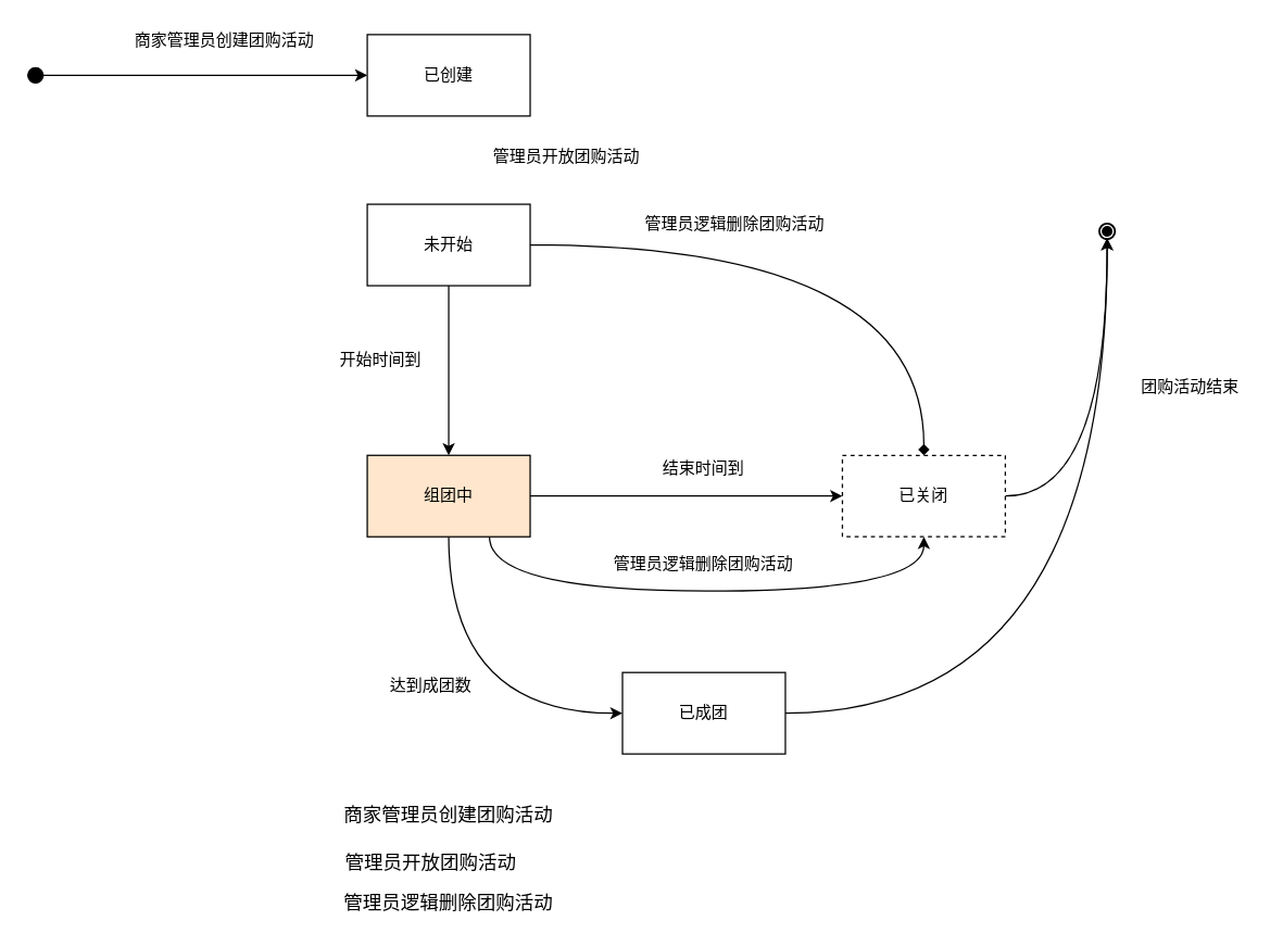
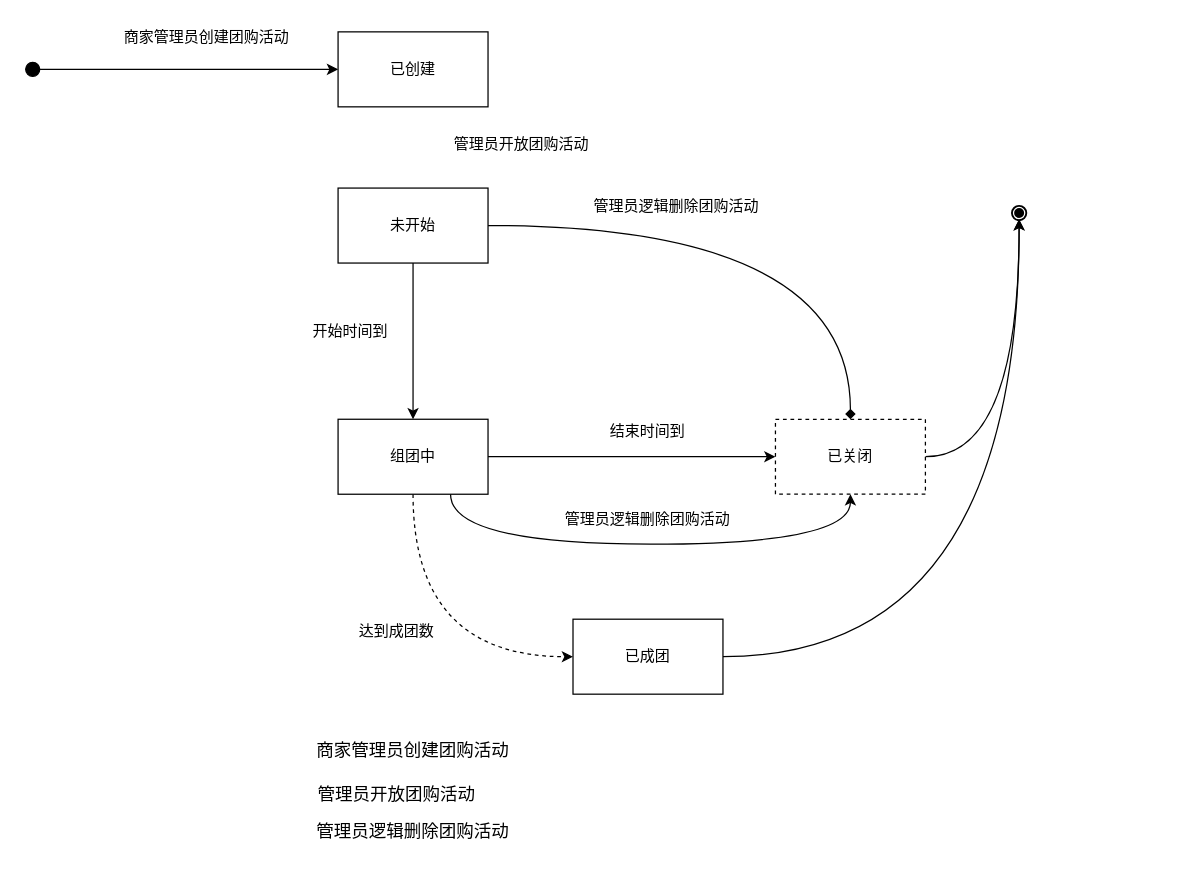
  <mxCell id="0" />
  <mxCell id="1" parent="0" />
  <mxCell id="2" value="" style="shape=mxgraph.bpmn.shape;html=1;verticalLabelPosition=bottom;labelBackgroundColor=#ffffff;verticalAlign=top;align=center;perimeter=ellipsePerimeter;outlineConnect=0;outline=end;symbol=terminate;shadow=0;" parent="1" vertex="1"><mxGeometry x="810" y="165" width="10" height="10" as="geometry" /></mxCell>
  <mxCell id="3" style="edgeStyle=orthogonalEdgeStyle;rounded=0;orthogonalLoop=1;jettySize=auto;html=1;" parent="1" source="4" target="20" edge="1"><mxGeometry relative="1" as="geometry" /></mxCell>
  <mxCell id="4" value="" style="ellipse;whiteSpace=wrap;html=1;aspect=fixed;shadow=0;fillColor=#000000;" parent="1" vertex="1"><mxGeometry x="20" y="49.38" width="11.25" height="11.25" as="geometry" /></mxCell>
  <mxCell id="5" style="edgeStyle=orthogonalEdgeStyle;rounded=0;orthogonalLoop=1;jettySize=auto;html=1;" parent="1" source="7" target="14" edge="1"><mxGeometry relative="1" as="geometry" /></mxCell>
  <mxCell id="6" style="edgeStyle=orthogonalEdgeStyle;rounded=0;orthogonalLoop=1;jettySize=auto;html=1;curved=1;endArrow=diamond;" parent="1" source="7" target="9" edge="1"><mxGeometry relative="1" as="geometry" /></mxCell>
  <mxCell id="7" value="未开始" style="rounded=0;whiteSpace=wrap;html=1;shadow=0;fillColor=#FFFFFF;" parent="1" vertex="1"><mxGeometry x="270" y="150" width="120" height="60" as="geometry" /></mxCell>
  <mxCell id="8" style="edgeStyle=orthogonalEdgeStyle;rounded=0;orthogonalLoop=1;jettySize=auto;html=1;curved=1;" parent="1" source="9" target="2" edge="1"><mxGeometry relative="1" as="geometry" /></mxCell>
  <mxCell id="9" value="已关闭" style="rounded=0;whiteSpace=wrap;html=1;shadow=0;fillColor=#FFFFFF;dashed=1;" parent="1" vertex="1"><mxGeometry x="620" y="335" width="120" height="60" as="geometry" /></mxCell>
  <mxCell id="10" value="商家管理员创建团购活动" style="text;html=1;strokeColor=none;fillColor=none;align=center;verticalAlign=middle;whiteSpace=wrap;rounded=0;shadow=0;" parent="1" vertex="1"><mxGeometry x="90" y="20" width="150" height="20" as="geometry" /></mxCell>
  <mxCell id="11" style="edgeStyle=orthogonalEdgeStyle;rounded=0;orthogonalLoop=1;jettySize=auto;html=1;curved=1;exitX=0.75;exitY=1;exitDx=0;exitDy=0;" parent="1" source="14" target="9" edge="1"><mxGeometry relative="1" as="geometry"><Array as="points"><mxPoint x="360" y="435" /><mxPoint x="680" y="435" /></Array></mxGeometry></mxCell>
  <mxCell id="12" style="edgeStyle=orthogonalEdgeStyle;curved=1;rounded=0;orthogonalLoop=1;jettySize=auto;html=1;" parent="1" source="14" target="9" edge="1"><mxGeometry relative="1" as="geometry" /></mxCell>
- <mxCell id="13" style="edgeStyle=orthogonalEdgeStyle;curved=1;rounded=0;orthogonalLoop=1;jettySize=auto;html=1;" parent="1" source="14" target="26" edge="1"><mxGeometry relative="1" as="geometry"><Array as="points"><mxPoint x="330" y="525" /></Array></mxGeometry></mxCell>
- <mxCell id="14" value="组团中" style="rounded=0;whiteSpace=wrap;html=1;shadow=0;fillColor=#ffe6cc;" parent="1" vertex="1"><mxGeometry x="270" y="335" width="120" height="60" as="geometry" /></mxCell>
+ <mxCell id="13" style="edgeStyle=orthogonalEdgeStyle;curved=1;rounded=0;orthogonalLoop=1;jettySize=auto;html=1;dashed=1;" parent="1" source="14" target="26" edge="1"><mxGeometry relative="1" as="geometry"><Array as="points"><mxPoint x="330" y="525" /></Array></mxGeometry></mxCell>
+ <mxCell id="14" value="组团中" style="rounded=0;whiteSpace=wrap;html=1;shadow=0;fillColor=#FFFFFF;" parent="1" vertex="1"><mxGeometry x="270" y="335" width="120" height="60" as="geometry" /></mxCell>
  <mxCell id="15" value="开始时间到" style="text;html=1;strokeColor=none;fillColor=none;align=center;verticalAlign=middle;whiteSpace=wrap;rounded=0;shadow=0;" parent="1" vertex="1"><mxGeometry x="240" y="255" width="80" height="20" as="geometry" /></mxCell>
  <mxCell id="16" value="结束时间到" style="text;html=1;strokeColor=none;fillColor=none;align=center;verticalAlign=middle;whiteSpace=wrap;rounded=0;shadow=0;" parent="1" vertex="1"><mxGeometry x="483" y="335" width="70" height="20" as="geometry" /></mxCell>
  <mxCell id="17" value="管理员逻辑删除团购活动" style="text;html=1;strokeColor=none;fillColor=none;align=center;verticalAlign=middle;whiteSpace=wrap;rounded=0;shadow=0;" parent="1" vertex="1"><mxGeometry x="468" y="155" width="146" height="20" as="geometry" /></mxCell>
- <mxCell id="18" value="团购活动结束" style="text;html=1;strokeColor=none;fillColor=none;align=center;verticalAlign=middle;whiteSpace=wrap;rounded=0;shadow=0;" parent="1" vertex="1"><mxGeometry x="830" y="275" width="93" height="20" as="geometry" /></mxCell>
  <mxCell id="19" value="管理员逻辑删除团购活动" style="text;html=1;strokeColor=none;fillColor=none;align=center;verticalAlign=middle;whiteSpace=wrap;rounded=0;shadow=0;" parent="1" vertex="1"><mxGeometry x="445" y="405" width="146" height="20" as="geometry" /></mxCell>
  <mxCell id="20" value="已创建" style="rounded=0;whiteSpace=wrap;html=1;" parent="1" vertex="1"><mxGeometry x="270" y="25" width="120" height="60" as="geometry" /></mxCell>
  <mxCell id="21" value="管理员开放团购活动" style="text;html=1;strokeColor=none;fillColor=none;align=center;verticalAlign=middle;whiteSpace=wrap;rounded=0;" parent="1" vertex="1"><mxGeometry x="344" y="105" width="146" height="20" as="geometry" /></mxCell>
  <mxCell id="22" value="&lt;font style=&quot;font-size: 14px&quot;&gt;商家管理员创建团购活动&lt;/font&gt;" style="text;html=1;strokeColor=none;fillColor=none;align=center;verticalAlign=middle;whiteSpace=wrap;rounded=0;shadow=0;" parent="1" vertex="1"><mxGeometry x="175" y="590" width="310" height="20" as="geometry" /></mxCell>
  <mxCell id="23" value="&lt;font style=&quot;font-size: 14px&quot;&gt;管理员开放团购活动&lt;/font&gt;" style="text;html=1;strokeColor=none;fillColor=none;align=center;verticalAlign=middle;whiteSpace=wrap;rounded=0;" parent="1" vertex="1"><mxGeometry x="132" y="625" width="370" height="20" as="geometry" /></mxCell>
  <mxCell id="24" value="&lt;font style=&quot;font-size: 14px&quot;&gt;管理员逻辑删除团购活动&lt;/font&gt;" style="text;html=1;strokeColor=none;fillColor=none;align=center;verticalAlign=middle;whiteSpace=wrap;rounded=0;shadow=0;" parent="1" vertex="1"><mxGeometry x="120" y="655" width="420" height="20" as="geometry" /></mxCell>
  <mxCell id="25" style="edgeStyle=orthogonalEdgeStyle;curved=1;rounded=0;orthogonalLoop=1;jettySize=auto;html=1;entryX=0.5;entryY=1;entryDx=0;entryDy=0;" parent="1" source="26" target="2" edge="1"><mxGeometry relative="1" as="geometry" /></mxCell>
  <mxCell id="26" value="已成团" style="rounded=0;whiteSpace=wrap;html=1;" parent="1" vertex="1"><mxGeometry x="458" y="495" width="120" height="60" as="geometry" /></mxCell>
  <mxCell id="27" value="达到成团数" style="text;html=1;strokeColor=none;fillColor=none;align=center;verticalAlign=middle;whiteSpace=wrap;rounded=0;shadow=0;" parent="1" vertex="1"><mxGeometry x="274" y="495" width="86" height="20" as="geometry" /></mxCell>
